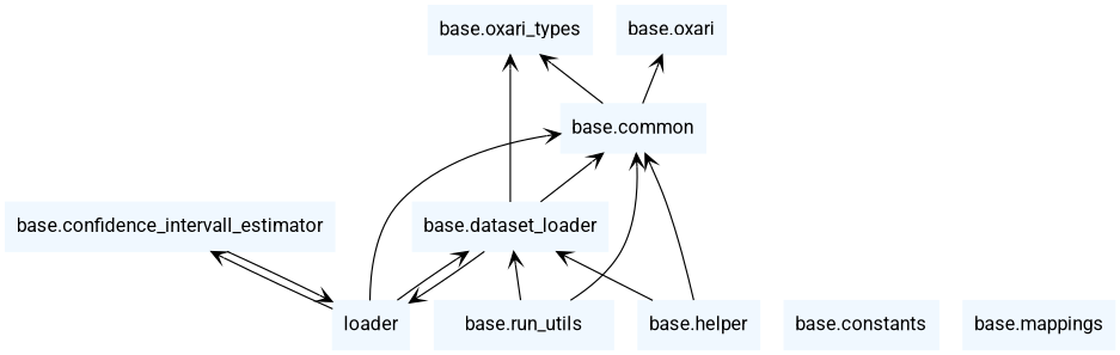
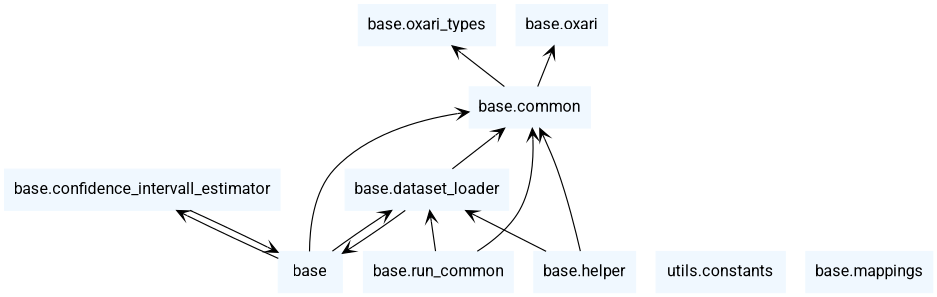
  digraph {
    fontname=Roboto
    rankdir=BT
    node [color=aliceblue fontname=Roboto shape=box style=filled]
    edge [arrowhead=open arrowtail=none fontname=Roboto]
-   n1 [label=loader]
+   n1 [label=base]
    n2 [label="base.common"]
    n3 [label="base.confidence_intervall_estimator"]
    n4 [label="base.dataset_loader"]
    n5 [label="base.oxari"]
    n6 [label="base.oxari_types"]
-   n7 [label="base.constants"]
+   n7 [label="utils.constants"]
    n8 [label="base.helper"]
    n9 [label="base.mappings"]
-   n10 [label="base.run_utils"]
+   n10 [label="base.run_common"]
    n1 -> n2
    n1 -> n3
    n1 -> n4
    n2 -> n5
    n2 -> n6
    n3 -> n1
    n4 -> n1
    n4 -> n2
-   n4 -> n6
    n8 -> n2
    n8 -> n4
    n10 -> n2
    n10 -> n4
  }
